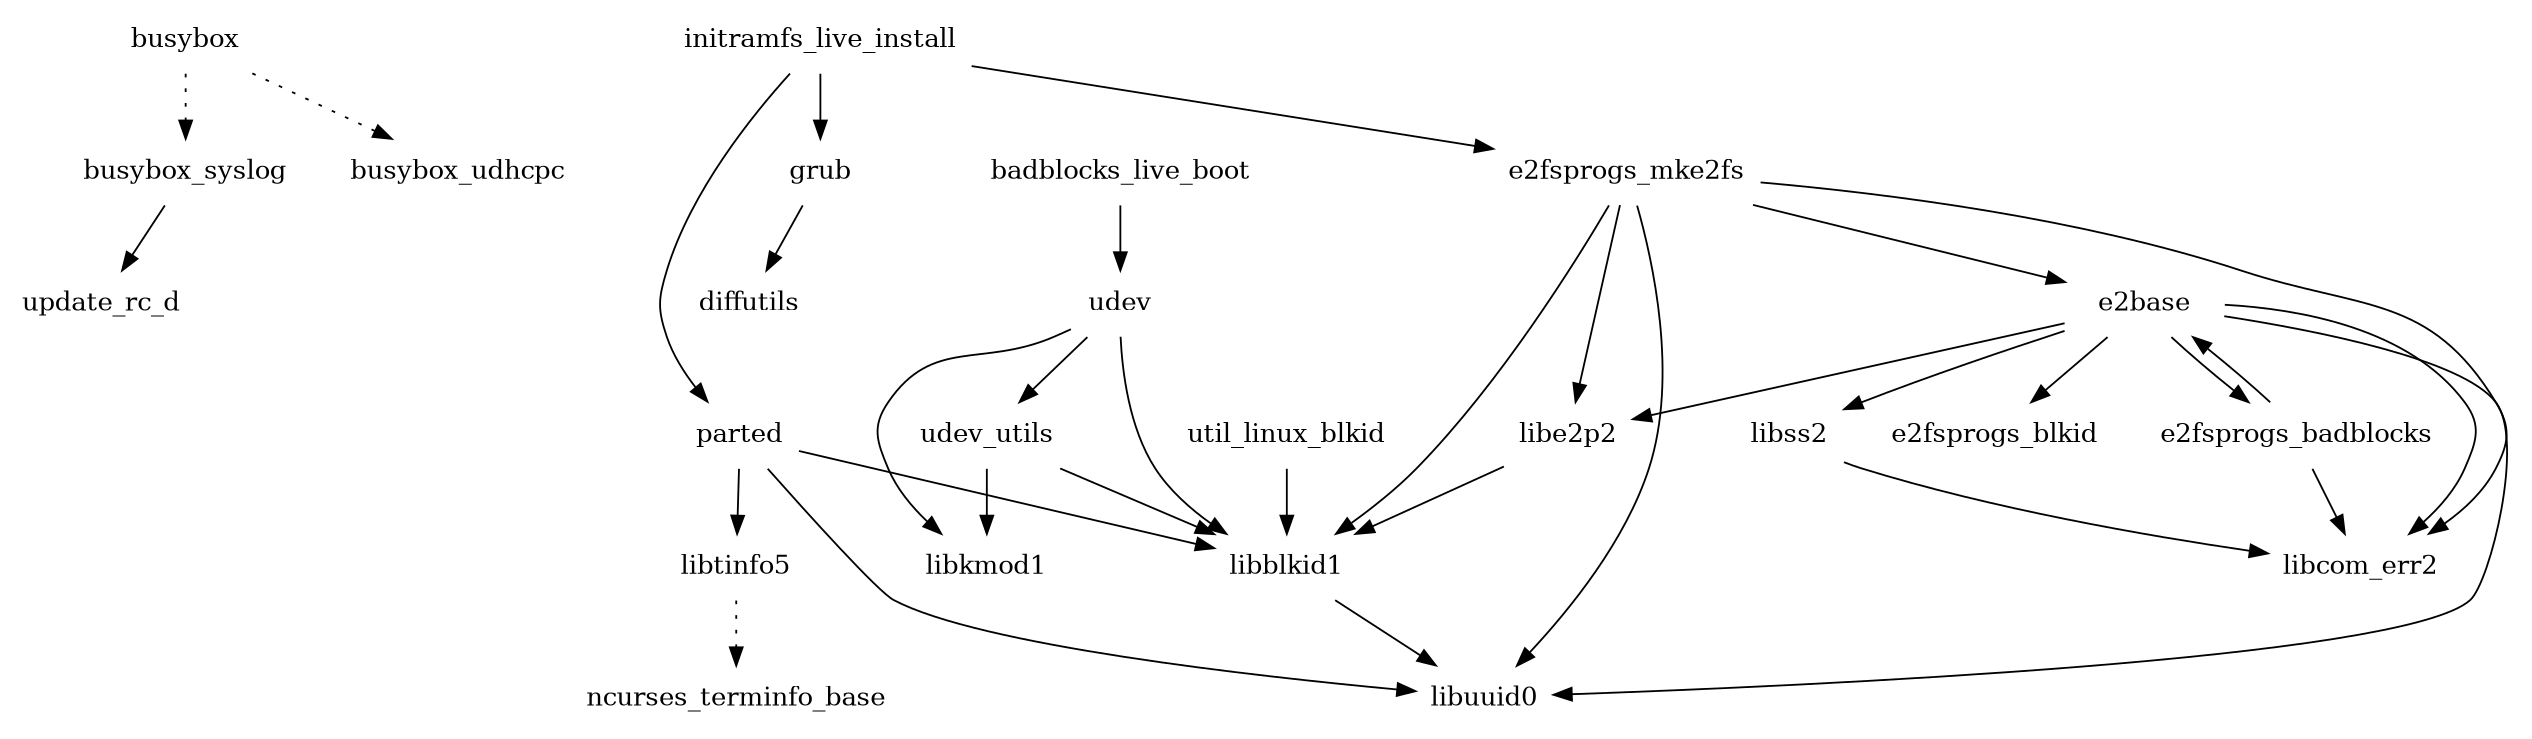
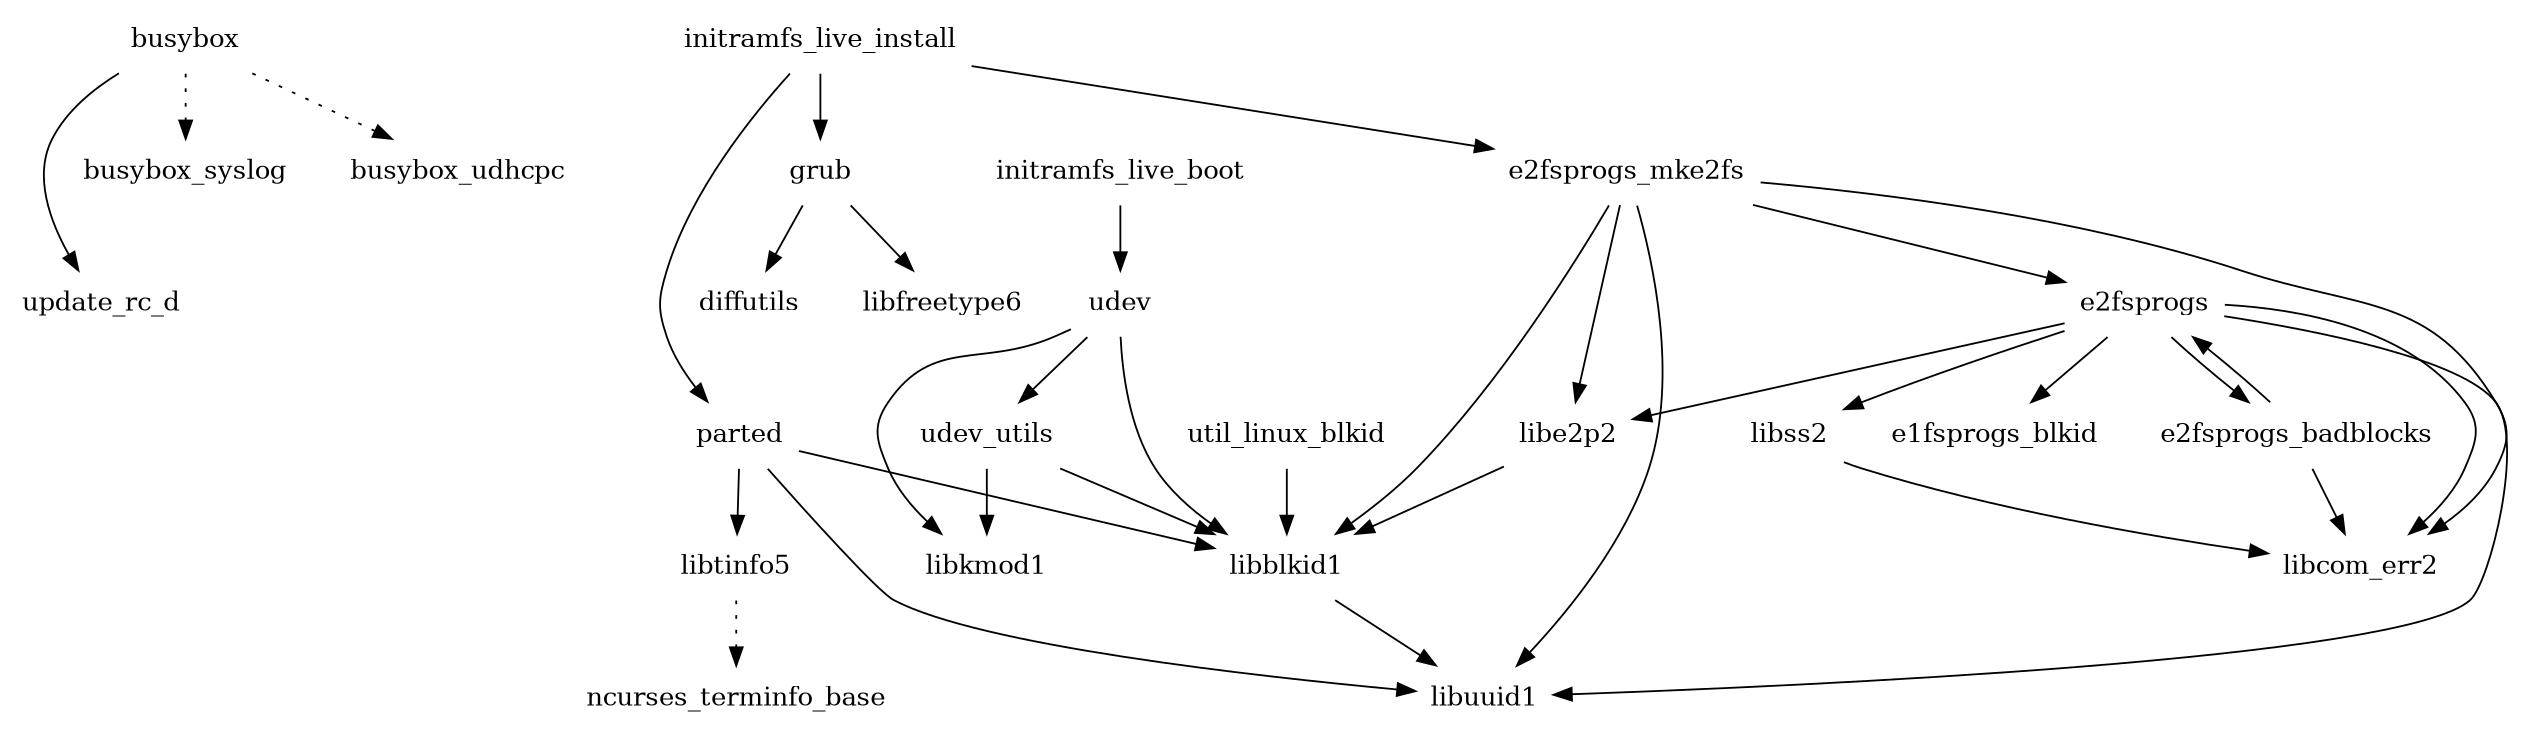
  digraph {
    node [shape=plaintext]
    busybox
    update_rc_d
    busybox_syslog
    busybox_udhcpc
-   e2fsprogs [label=e2base]
+   e2fsprogs
    libss2
    libcom_err2
    libe2p2
-   e2fsprogs_blkid
+   e2fsprogs_blkid [label=e1fsprogs_blkid]
    e2fsprogs_badblocks
-   libuuid1 [label=libuuid0]
+   libuuid1
    libblkid1
    e2fsprogs_mke2fs
    grub
    diffutils
-   initramfs_live_boot [label=badblocks_live_boot]
+   libfreetype6
+   initramfs_live_boot
    udev
    libkmod1
    udev_utils
    initramfs_live_install
    parted
    libtinfo5
    ncurses_terminfo_base
    util_linux_blkid
-   busybox_syslog -> update_rc_d
+   busybox -> update_rc_d
    busybox -> busybox_syslog [style=dotted]
    busybox -> busybox_udhcpc [style=dotted]
    e2fsprogs -> libss2
    e2fsprogs -> libcom_err2
    e2fsprogs -> libe2p2
    e2fsprogs -> e2fsprogs_blkid
    e2fsprogs -> e2fsprogs_badblocks
    e2fsprogs -> libuuid1
    libss2 -> libcom_err2
    libe2p2 -> libblkid1
    e2fsprogs_badblocks -> e2fsprogs
    e2fsprogs_badblocks -> libcom_err2
    libblkid1 -> libuuid1
    e2fsprogs_mke2fs -> e2fsprogs
    e2fsprogs_mke2fs -> libcom_err2
    e2fsprogs_mke2fs -> libe2p2
    e2fsprogs_mke2fs -> libuuid1
    e2fsprogs_mke2fs -> libblkid1
    grub -> diffutils
+   grub -> libfreetype6
    initramfs_live_boot -> udev
    udev -> libblkid1
    udev -> libkmod1
    udev -> udev_utils
    udev_utils -> libblkid1
    udev_utils -> libkmod1
    initramfs_live_install -> e2fsprogs_mke2fs
    initramfs_live_install -> grub
    initramfs_live_install -> parted
    parted -> libuuid1
    parted -> libblkid1
    parted -> libtinfo5
    libtinfo5 -> ncurses_terminfo_base [style=dotted]
    util_linux_blkid -> libblkid1
  }
